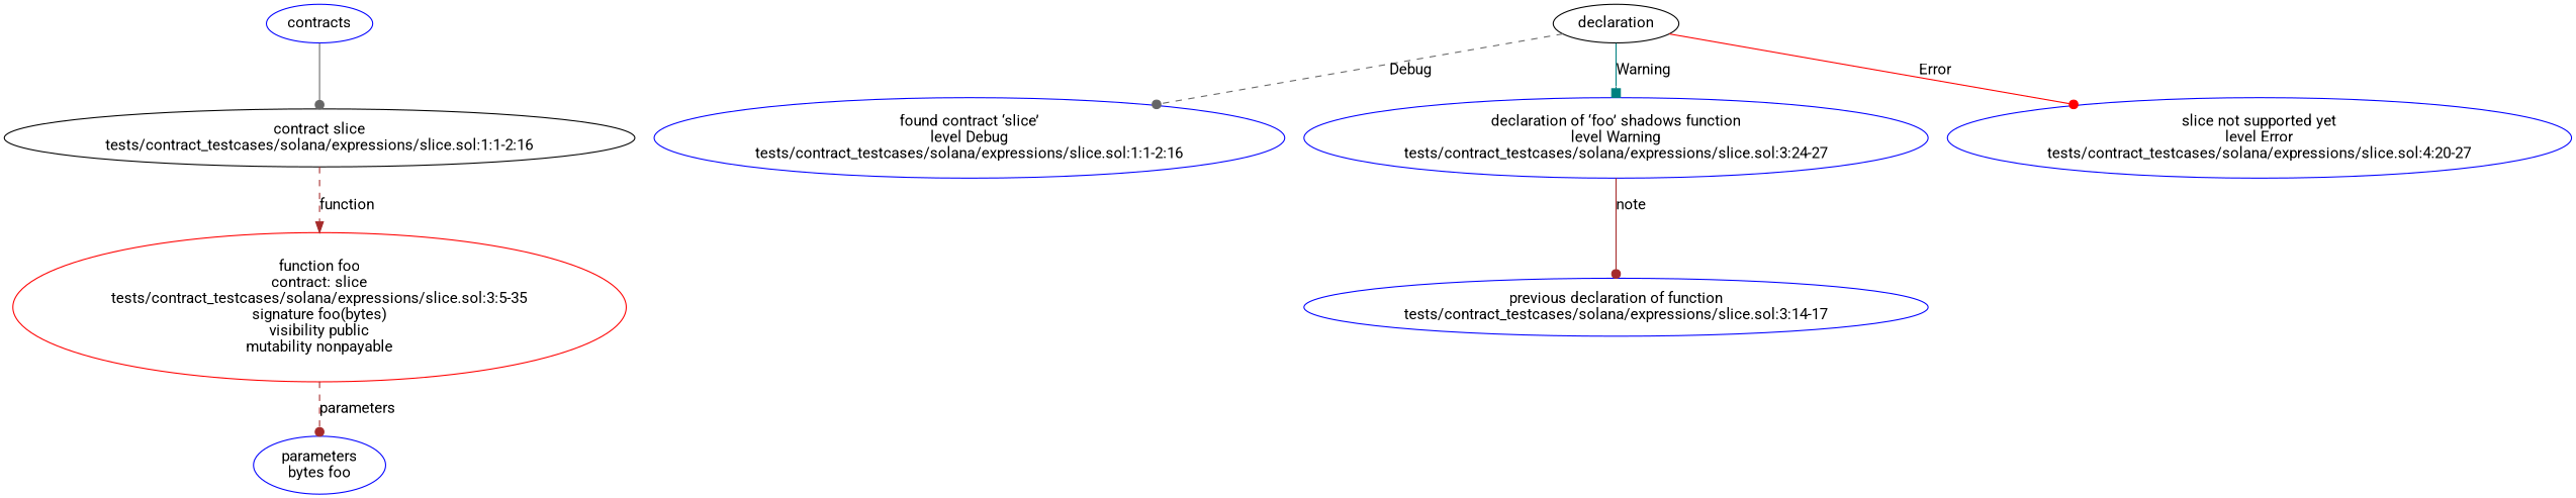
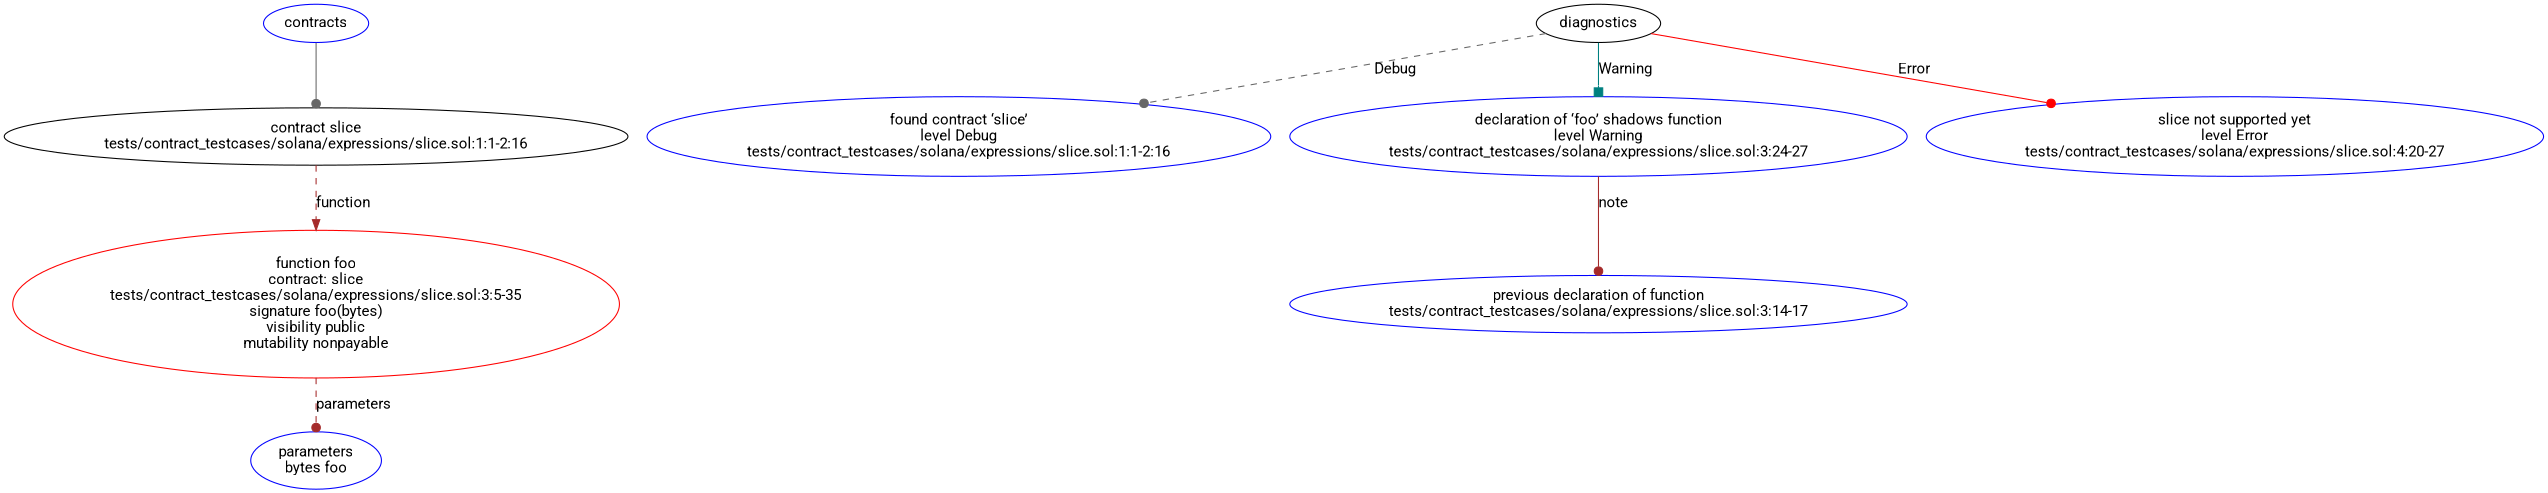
  strict digraph {
    fontname=Roboto
    node [color=blue fontname=Roboto]
    edge [color=brown style=solid arrowhead=dot fontname=Roboto]
    n1 [label="contract slice\ntests/contract_testcases/solana/expressions/slice.sol:1:1-2:16" color=black]
    n2 [label="function foo\ncontract: slice\ntests/contract_testcases/solana/expressions/slice.sol:3:5-35\nsignature foo(bytes)\nvisibility public\nmutability nonpayable" color=red]
    n3 [label="parameters\nbytes foo"]
    n4 [label="found contract ‘slice’\nlevel Debug\ntests/contract_testcases/solana/expressions/slice.sol:1:1-2:16"]
    n5 [label="declaration of ‘foo’ shadows function\nlevel Warning\ntests/contract_testcases/solana/expressions/slice.sol:3:24-27"]
    n6 [label="previous declaration of function\ntests/contract_testcases/solana/expressions/slice.sol:3:14-17"]
    n7 [label="slice not supported yet\nlevel Error\ntests/contract_testcases/solana/expressions/slice.sol:4:20-27"]
    contracts
-   diagnostics [color=black label=declaration]
+   diagnostics [color=black]
    n1 -> n2 [label=function style=dashed arrowhead=normal]
    n2 -> n3 [label=parameters style=dashed]
    n5 -> n6 [label=note]
    contracts -> n1 [color=gray40]
    diagnostics -> n4 [label=Debug color=gray40 style=dashed]
    diagnostics -> n5 [label=Warning color=teal arrowhead=box]
    diagnostics -> n7 [label=Error color=red]
  }
